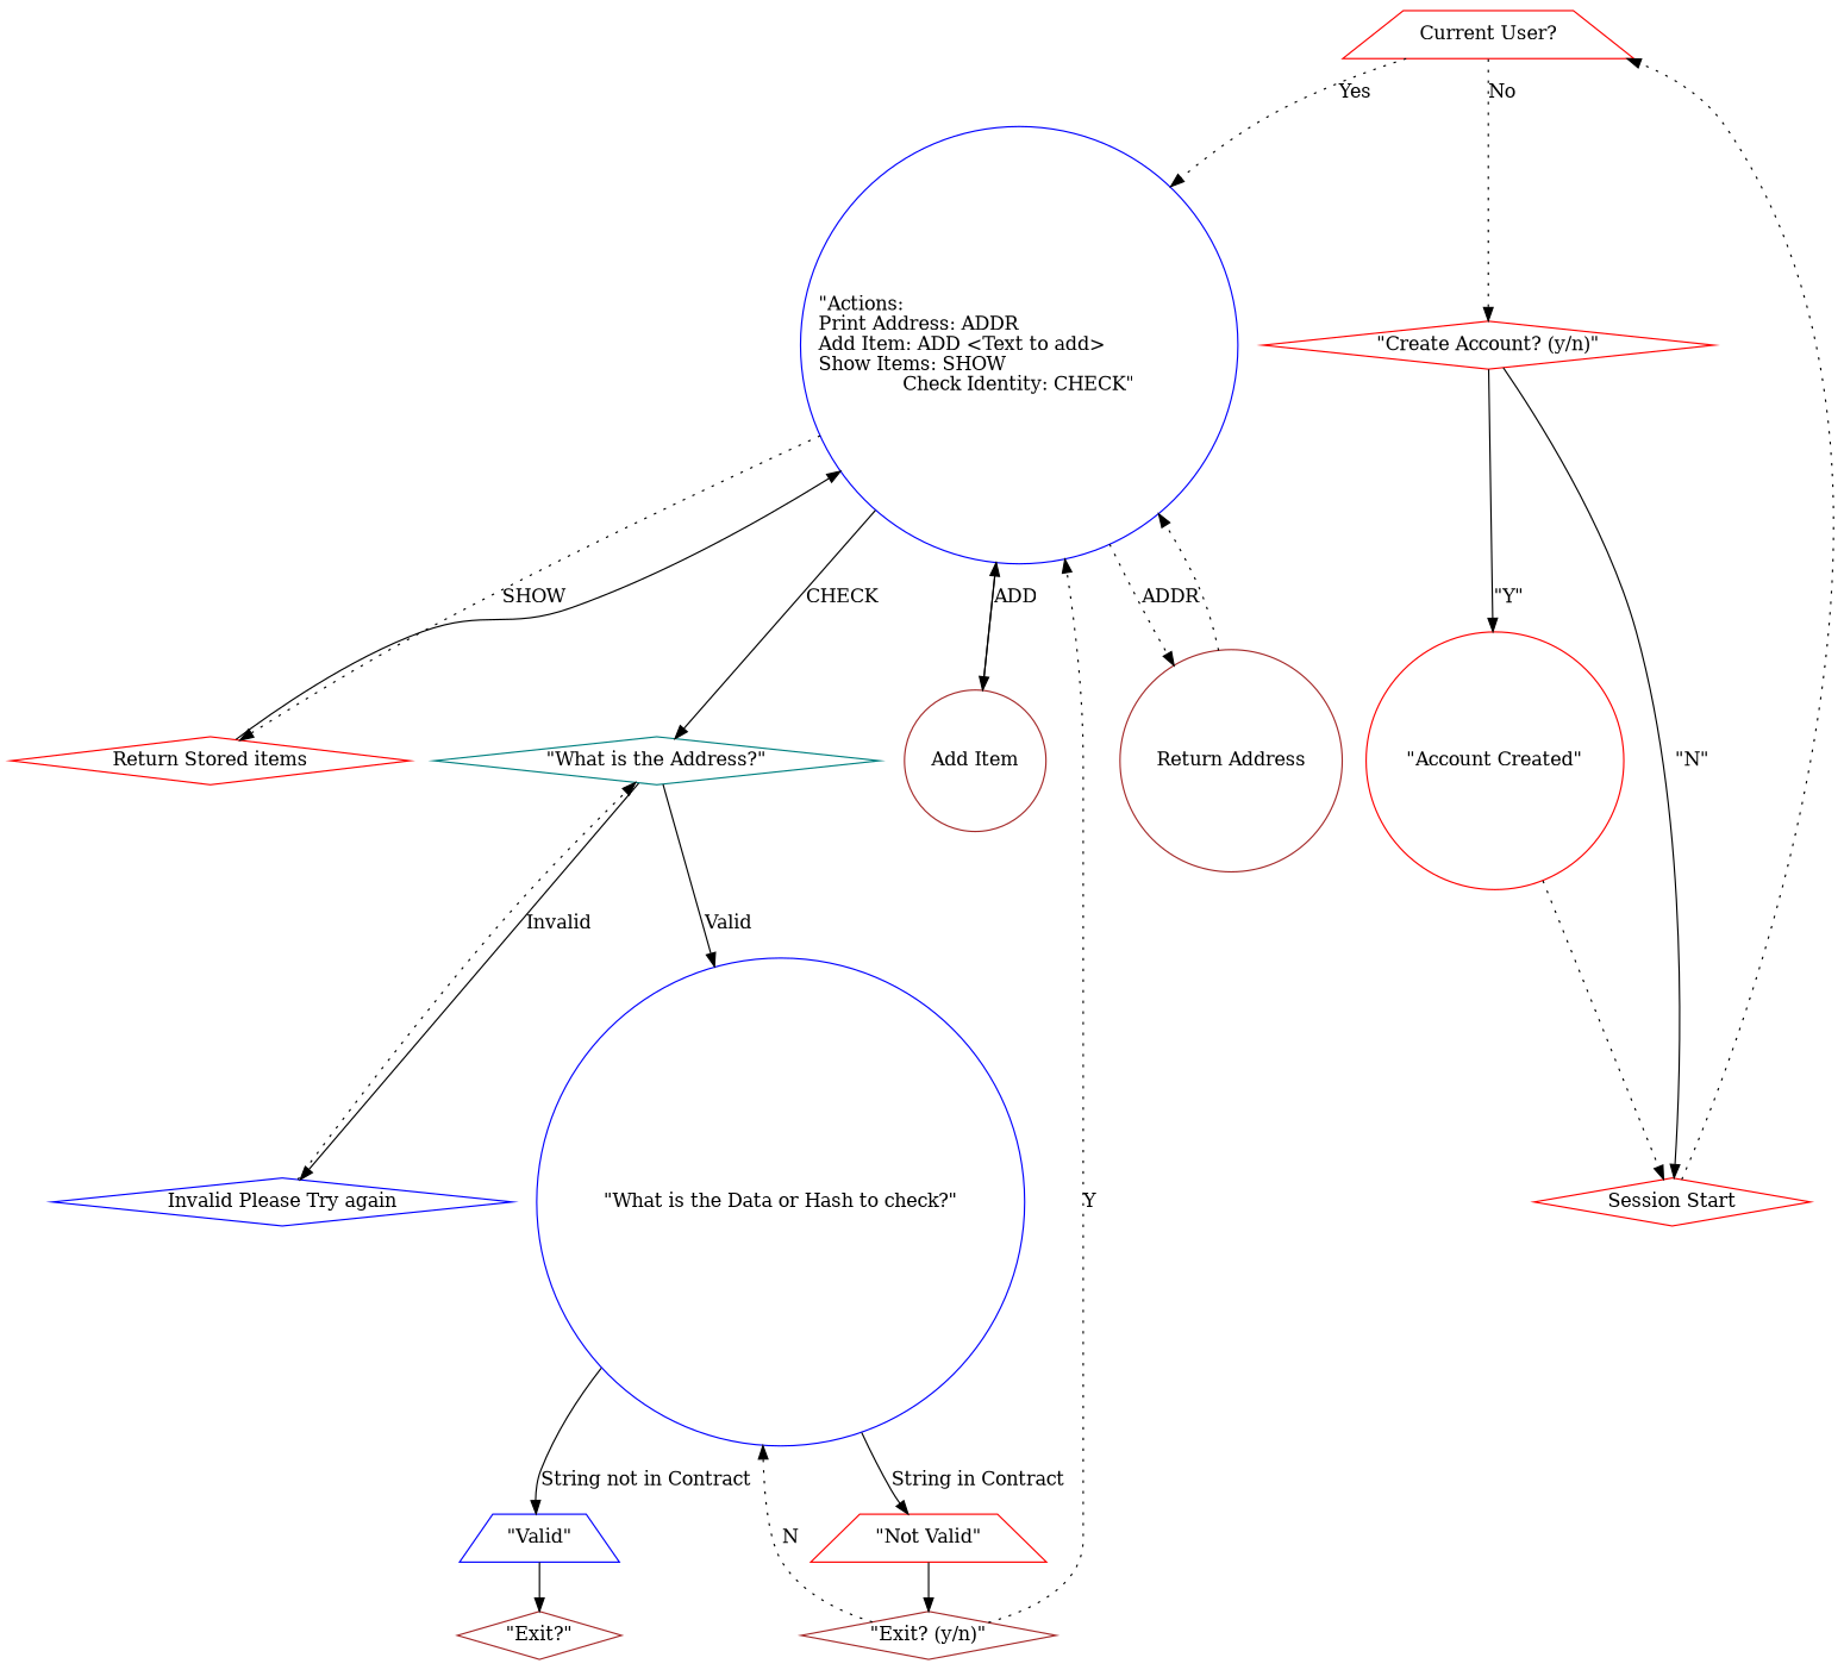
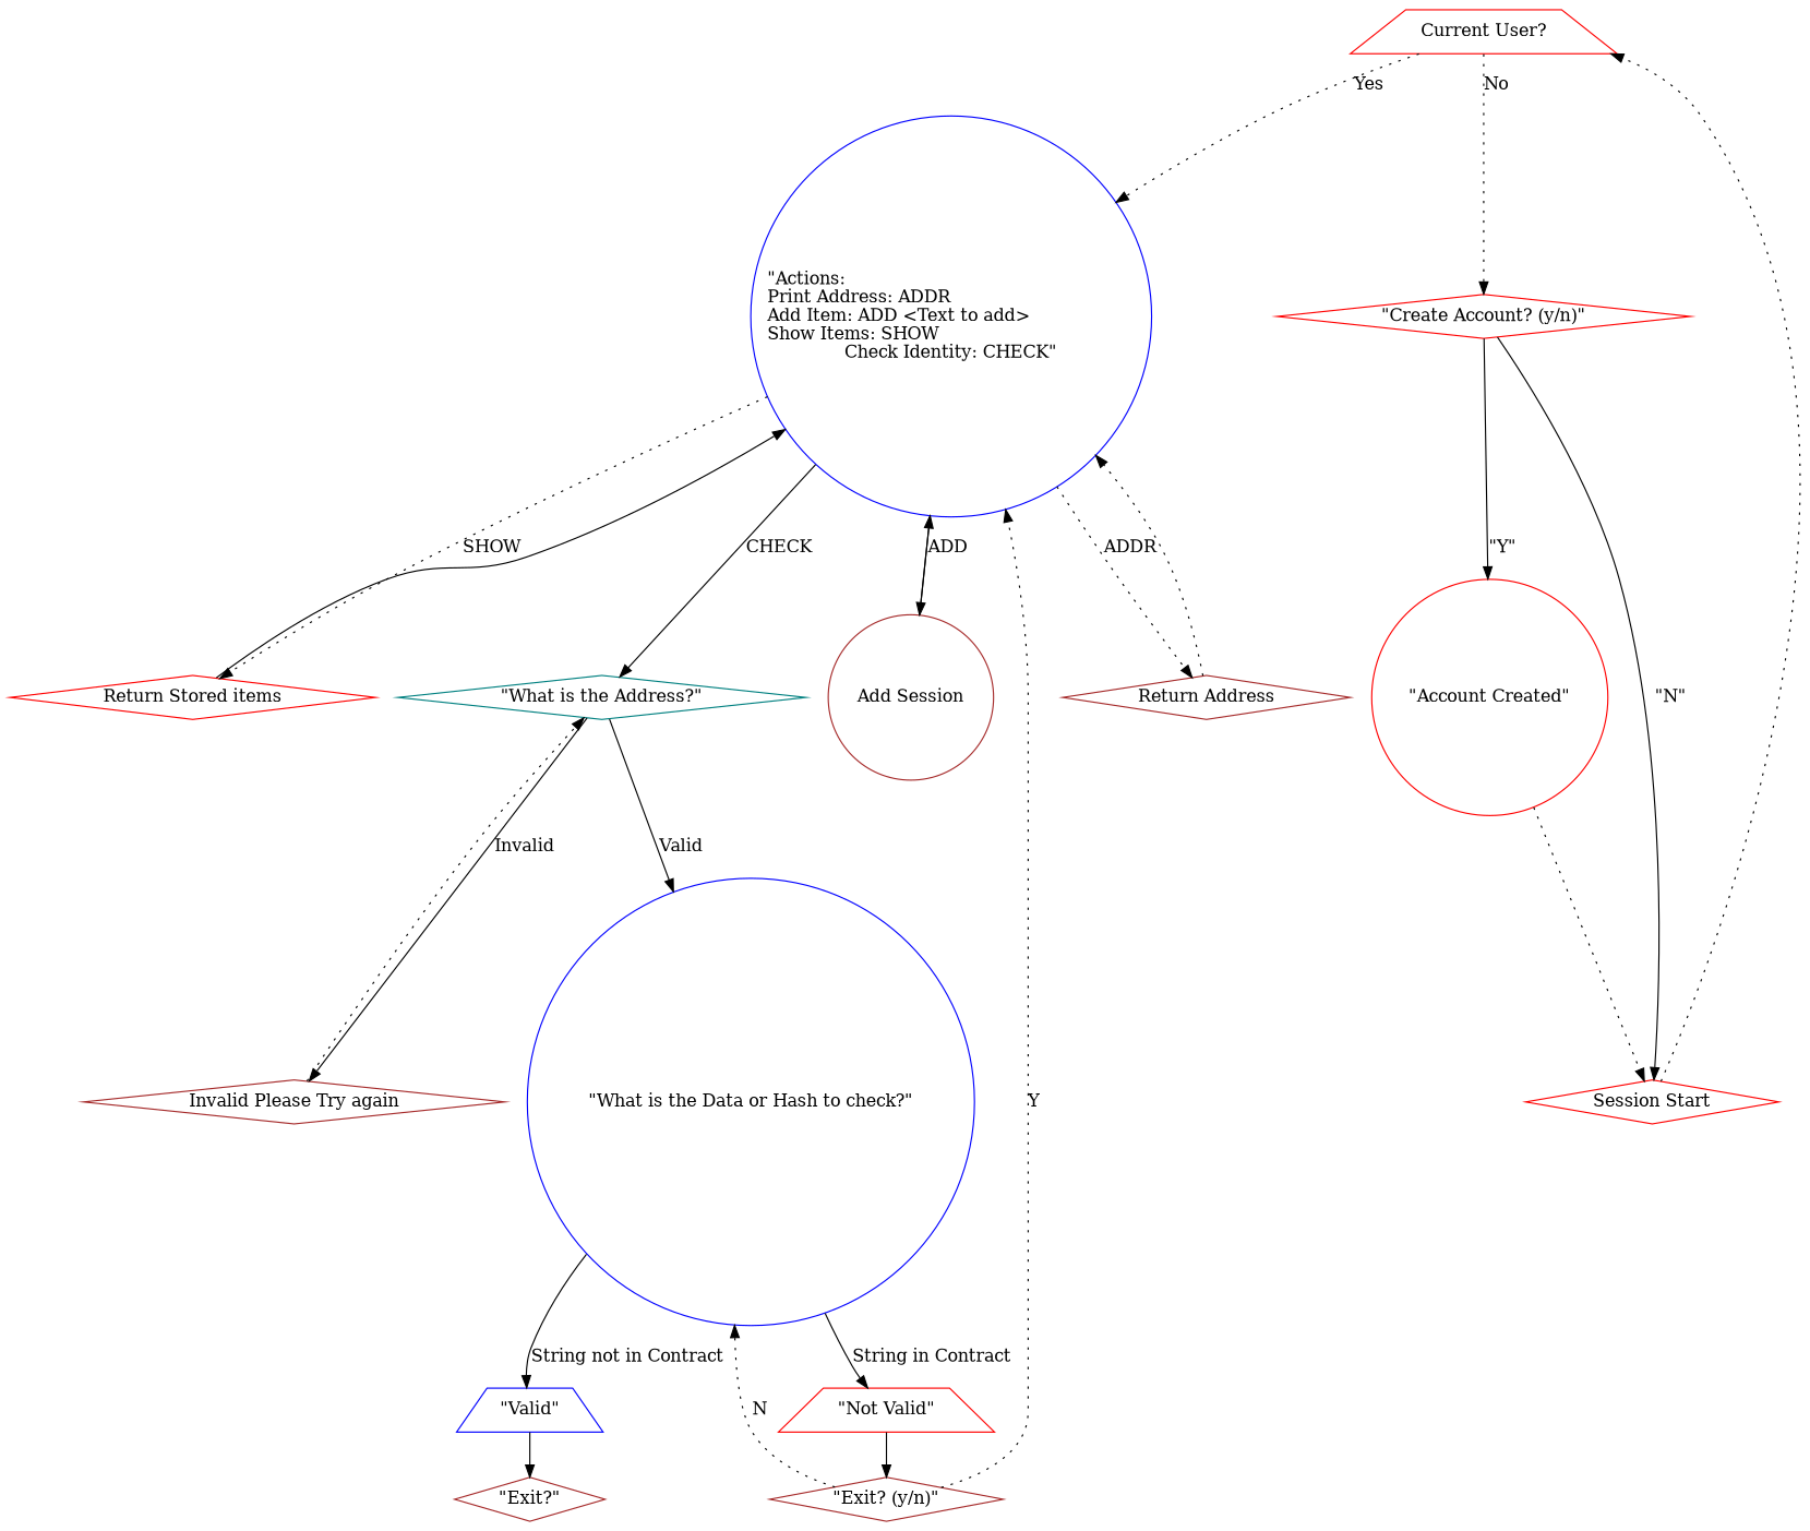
  digraph {
    node [color=red shape=diamond]
    edge [style=solid]
    n1 [color=blue label="\"Actions: \lPrint Address: ADDR\lAdd Item: ADD <Text to add>\lShow Items: SHOW\lCheck Identity: CHECK\"" shape=circle]
-   "Return Address" [color=brown shape=circle]
-   "Add Item" [color=brown shape=circle]
+   "Return Address" [color=brown]
+   "Add Item" [color=brown shape=circle label="Add Session"]
    "Return Stored items"
    "\"What is the Address?\"" [color=teal]
-   "Invalid Please Try again" [color=blue]
+   "Invalid Please Try again" [color=brown]
    "\"What is the Data or Hash to check?\"" [color=blue shape=circle]
    "Current User?" [shape=trapezium]
    "Session Start"
    "\"Create Account? (y/n)\""
    "\"Account Created\"" [shape=circle]
    "\"Not Valid\"" [shape=trapezium]
    "\"Valid\"" [color=blue shape=trapezium]
    "\"Exit? (y/n)\"" [color=brown]
    "\"Exit?\"" [color=brown]
    n1 -> "Return Address" [label=ADDR style=dotted]
    n1 -> "Add Item" [label=ADD]
    n1 -> "Return Stored items" [label=SHOW style=dotted]
    n1 -> "\"What is the Address?\"" [label=CHECK]
    "Return Address" -> n1 [style=dotted]
    "Add Item" -> n1
    "Return Stored items" -> n1
    "\"What is the Address?\"" -> "Invalid Please Try again" [label=Invalid]
    "\"What is the Address?\"" -> "\"What is the Data or Hash to check?\"" [label=Valid]
    "Invalid Please Try again" -> "\"What is the Address?\"" [style=dotted]
    "\"What is the Data or Hash to check?\"" -> "\"Not Valid\"" [label="String in Contract"]
    "\"What is the Data or Hash to check?\"" -> "\"Valid\"" [label="String not in Contract"]
    "Current User?" -> n1 [label=Yes style=dotted]
    "Current User?" -> "\"Create Account? (y/n)\"" [label=No style=dotted]
    "Session Start" -> "Current User?" [style=dotted]
    "\"Create Account? (y/n)\"" -> "Session Start" [label="\"N\""]
    "\"Create Account? (y/n)\"" -> "\"Account Created\"" [label="\"Y\""]
    "\"Account Created\"" -> "Session Start" [style=dotted]
    "\"Not Valid\"" -> "\"Exit? (y/n)\""
    "\"Valid\"" -> "\"Exit?\""
    "\"Exit? (y/n)\"" -> n1 [label=Y style=dotted]
    "\"Exit? (y/n)\"" -> "\"What is the Data or Hash to check?\"" [label=N style=dotted]
  }
